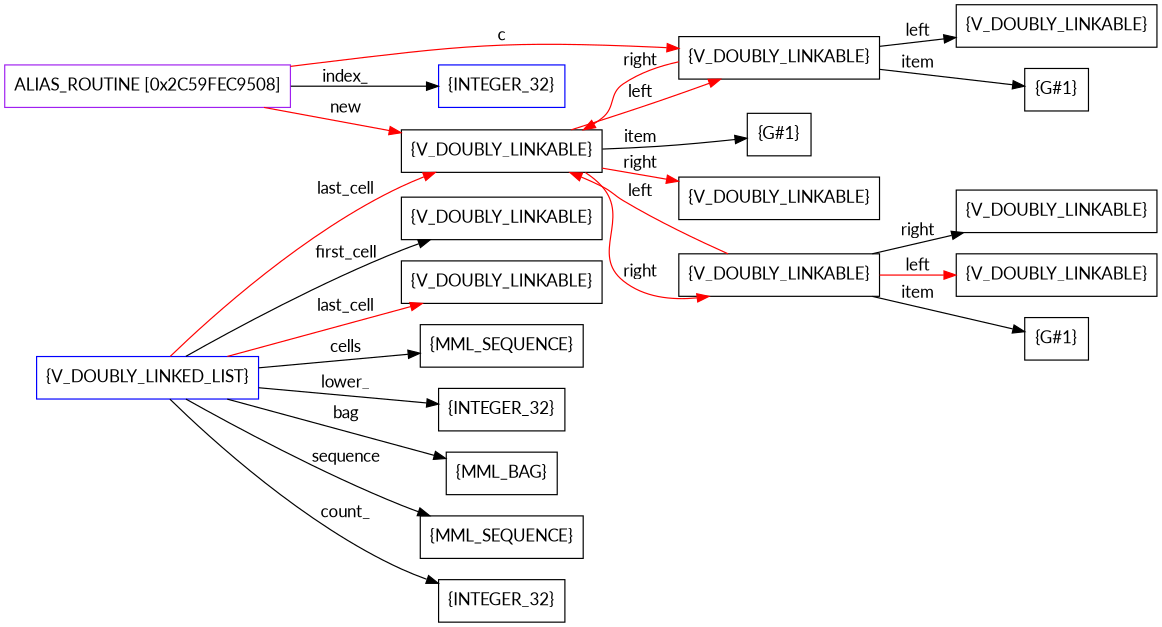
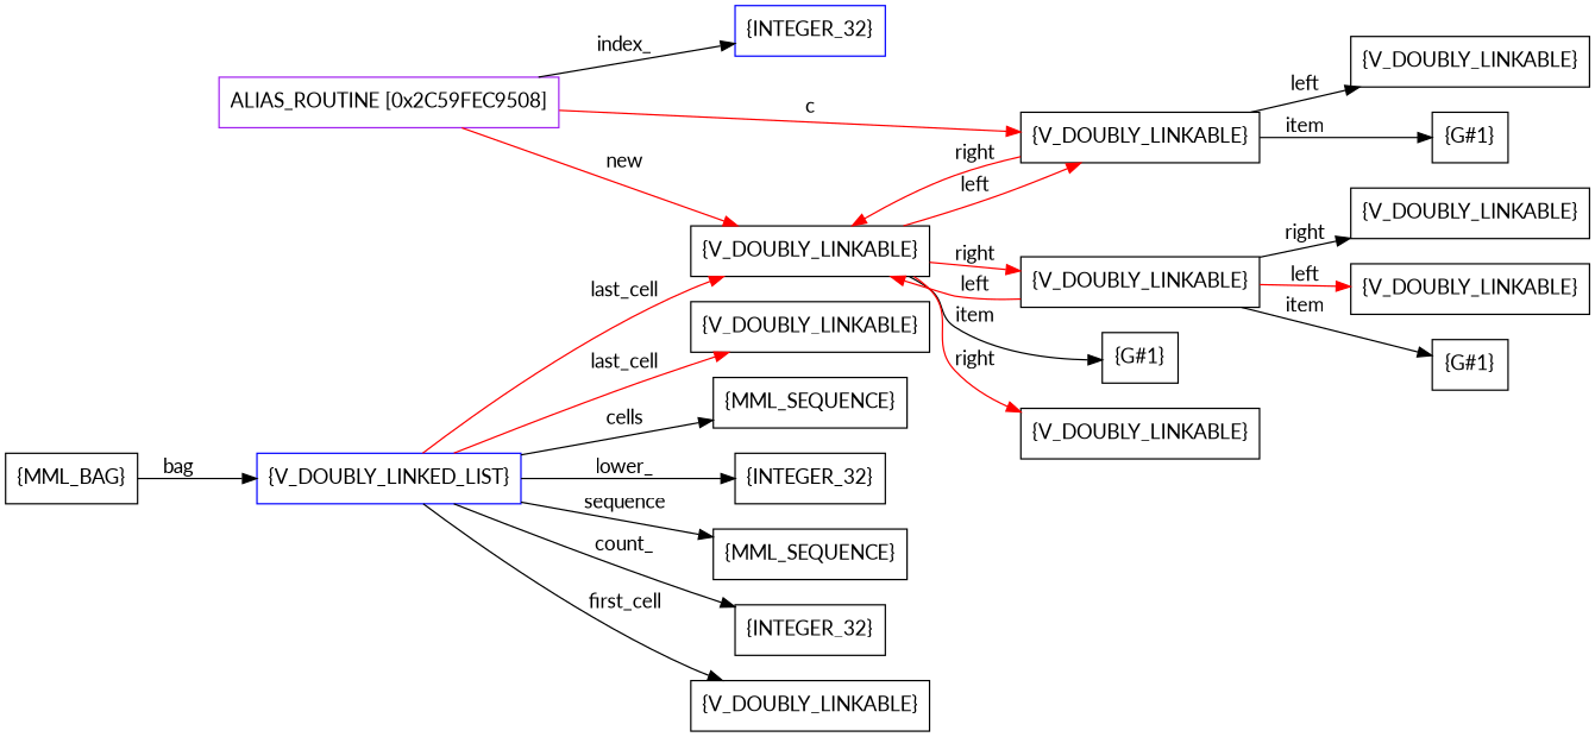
  digraph {
    fontname=Lato
    rankdir=LR
    node [fontname=Lato shape=box]
    edge [fontname=Lato]
    n1 [color=purple label=<ALIAS_ROUTINE [0x2C59FEC9508]>]
    n2 [label=<{V_DOUBLY_LINKABLE}>]
    n3 [label=<{V_DOUBLY_LINKABLE}>]
    n4 [color=blue label=<{INTEGER_32}>]
    n5 [color=blue label=<{V_DOUBLY_LINKED_LIST}>]
    n6 [label=<{INTEGER_32}>]
    n7 [label=<{MML_BAG}>]
    n8 [label=<{MML_SEQUENCE}>]
    n9 [label=<{INTEGER_32}>]
    n10 [label=<{V_DOUBLY_LINKABLE}>]
    n11 [label=<{V_DOUBLY_LINKABLE}>]
    n12 [label=<{MML_SEQUENCE}>]
    n13 [label=<{G#1}>]
    n14 [label=<{V_DOUBLY_LINKABLE}>]
    n15 [label=<{V_DOUBLY_LINKABLE}>]
    n16 [label=<{G#1}>]
    n17 [label=<{V_DOUBLY_LINKABLE}>]
    n18 [label=<{G#1}>]
    n19 [label=<{V_DOUBLY_LINKABLE}>]
    n20 [label=<{V_DOUBLY_LINKABLE}>]
    n1 -> n2 [color=red label=<new>]
    n1 -> n3 [color=red label=<c>]
    n1 -> n4 [label=<index_>]
    n2 -> n3 [color=red label=<left>]
    n2 -> n13 [label=<item>]
    n2 -> n14 [color=red label=<right>]
    n2 -> n15 [color=red label=<right>]
    n3 -> n2 [color=red label=<right>]
    n3 -> n16 [label=<item>]
    n3 -> n17 [label=<left>]
    n5 -> n2 [color=red label=<last_cell>]
    n5 -> n6 [label=<lower_>]
-   n5 -> n7 [label=<bag>]
+   n7 -> n5 [label=<bag>]
    n5 -> n8 [label=<sequence>]
    n5 -> n9 [label=<count_>]
    n5 -> n10 [label=<first_cell>]
    n5 -> n11 [color=red label=<last_cell>]
    n5 -> n12 [label=<cells>]
    n15 -> n2 [color=red label=<left>]
    n15 -> n18 [label=<item>]
    n15 -> n19 [label=<right>]
    n15 -> n20 [color=red label=<left>]
  }
